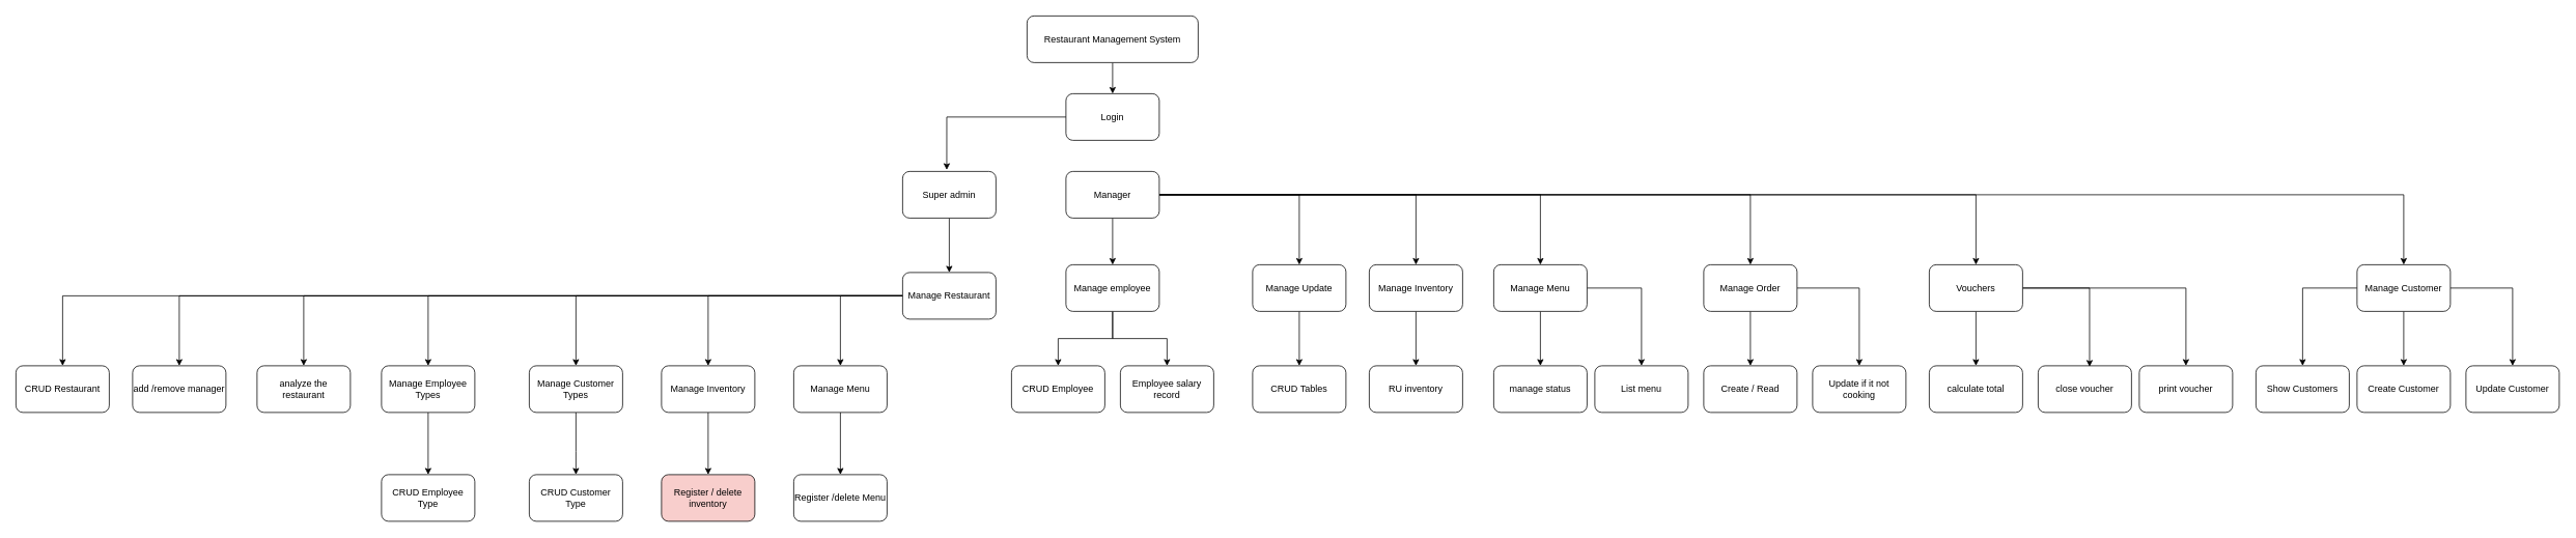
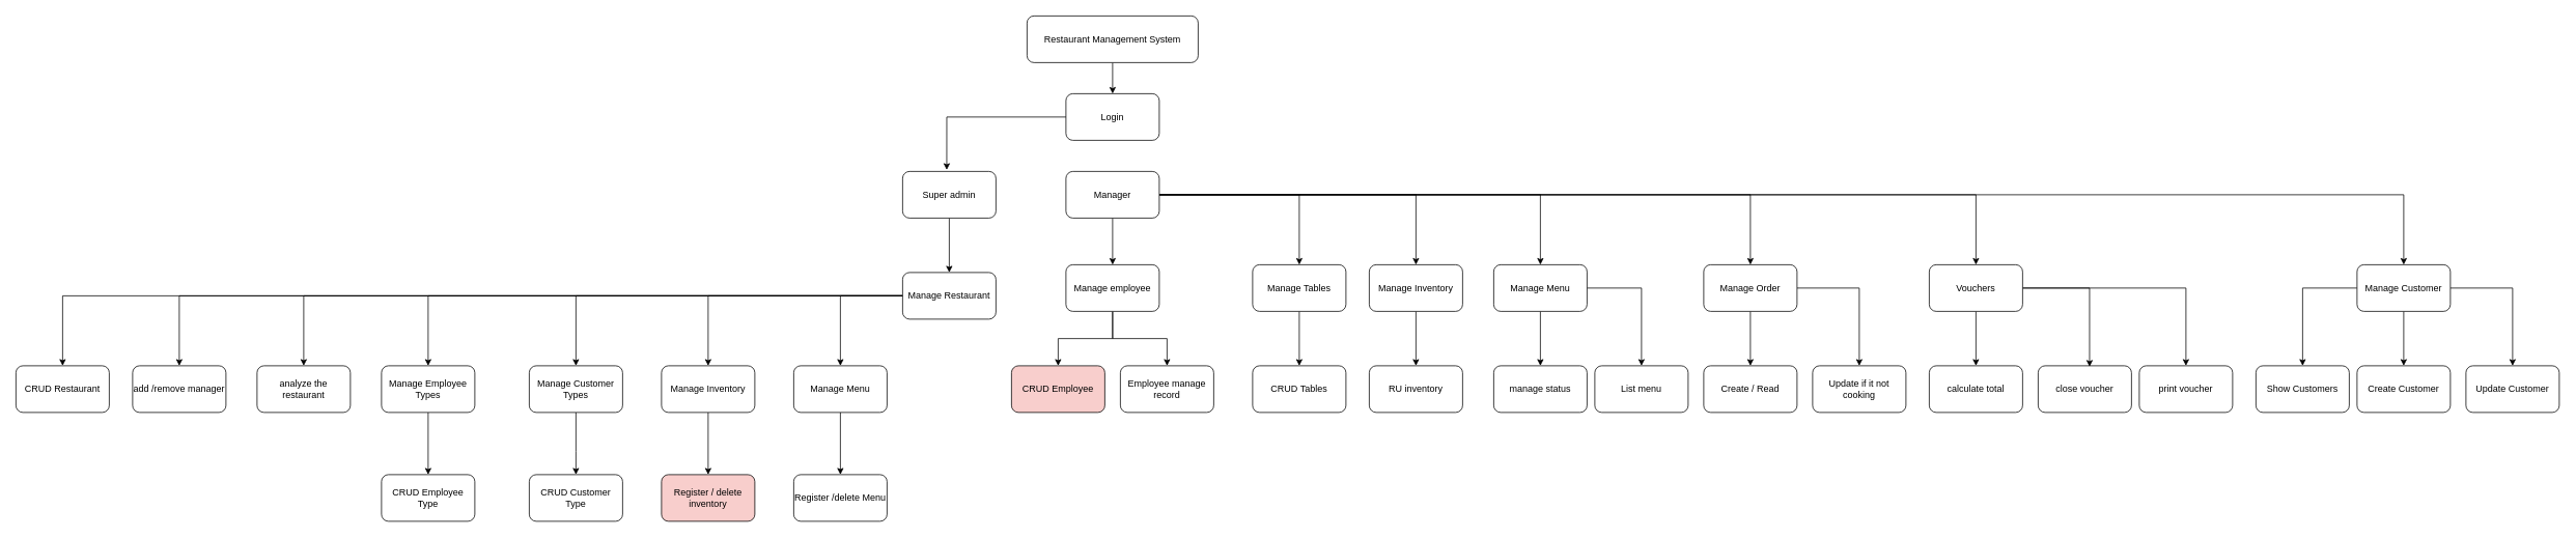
  <mxCell id="0" />
  <mxCell id="1" parent="0" />
  <mxCell id="2" value="" style="edgeStyle=orthogonalEdgeStyle;rounded=0;orthogonalLoop=1;jettySize=auto;html=1;" parent="1" source="3" target="16" edge="1"><mxGeometry relative="1" as="geometry" /></mxCell>
  <mxCell id="3" value="Restaurant Management System" style="rounded=1;whiteSpace=wrap;html=1;" parent="1" vertex="1"><mxGeometry x="1320" y="20" width="220" height="60" as="geometry" /></mxCell>
  <mxCell id="4" style="edgeStyle=orthogonalEdgeStyle;rounded=0;orthogonalLoop=1;jettySize=auto;html=1;" parent="1" source="5" target="13" edge="1"><mxGeometry relative="1" as="geometry" /></mxCell>
  <mxCell id="5" value="Super admin" style="rounded=1;whiteSpace=wrap;html=1;" parent="1" vertex="1"><mxGeometry x="1160" y="220" width="120" height="60" as="geometry" /></mxCell>
  <mxCell id="6" value="" style="edgeStyle=orthogonalEdgeStyle;rounded=0;orthogonalLoop=1;jettySize=auto;html=1;" parent="1" source="13" target="14" edge="1"><mxGeometry relative="1" as="geometry" /></mxCell>
  <mxCell id="7" style="edgeStyle=orthogonalEdgeStyle;rounded=0;orthogonalLoop=1;jettySize=auto;html=1;" parent="1" source="13" target="15" edge="1"><mxGeometry relative="1" as="geometry" /></mxCell>
  <mxCell id="8" style="edgeStyle=orthogonalEdgeStyle;rounded=0;orthogonalLoop=1;jettySize=auto;html=1;entryX=0.5;entryY=0;entryDx=0;entryDy=0;" parent="1" source="13" target="31" edge="1"><mxGeometry relative="1" as="geometry"><mxPoint x="1000" y="510" as="targetPoint" /></mxGeometry></mxCell>
  <mxCell id="9" style="edgeStyle=orthogonalEdgeStyle;rounded=0;orthogonalLoop=1;jettySize=auto;html=1;" parent="1" source="13" target="43" edge="1"><mxGeometry relative="1" as="geometry"><mxPoint x="1280" y="490" as="targetPoint" /></mxGeometry></mxCell>
  <mxCell id="10" style="edgeStyle=orthogonalEdgeStyle;rounded=0;orthogonalLoop=1;jettySize=auto;html=1;" parent="1" source="13" target="46" edge="1"><mxGeometry relative="1" as="geometry"><mxPoint x="1270" y="480" as="targetPoint" /></mxGeometry></mxCell>
  <mxCell id="11" style="edgeStyle=orthogonalEdgeStyle;rounded=0;orthogonalLoop=1;jettySize=auto;html=1;" parent="1" source="13" target="52" edge="1"><mxGeometry relative="1" as="geometry"><mxPoint x="1280" y="480" as="targetPoint" /></mxGeometry></mxCell>
  <mxCell id="12" style="edgeStyle=orthogonalEdgeStyle;rounded=0;orthogonalLoop=1;jettySize=auto;html=1;" parent="1" source="13" target="60" edge="1"><mxGeometry relative="1" as="geometry" /></mxCell>
  <mxCell id="13" value="Manage Restaurant" style="rounded=1;whiteSpace=wrap;html=1;" parent="1" vertex="1"><mxGeometry x="1160" y="350" width="120" height="60" as="geometry" /></mxCell>
  <mxCell id="14" value="add /remove manager" style="whiteSpace=wrap;html=1;rounded=1;" parent="1" vertex="1"><mxGeometry x="170" y="470" width="120" height="60" as="geometry" /></mxCell>
  <mxCell id="15" value="analyze the restaurant" style="rounded=1;whiteSpace=wrap;html=1;" parent="1" vertex="1"><mxGeometry x="330" y="470" width="120" height="60" as="geometry" /></mxCell>
  <mxCell id="16" value="Login" style="rounded=1;whiteSpace=wrap;html=1;" parent="1" vertex="1"><mxGeometry x="1370" y="120" width="120" height="60" as="geometry" /></mxCell>
  <mxCell id="17" style="edgeStyle=orthogonalEdgeStyle;rounded=0;orthogonalLoop=1;jettySize=auto;html=1;entryX=0.473;entryY=-0.033;entryDx=0;entryDy=0;entryPerimeter=0;" parent="1" source="16" target="5" edge="1"><mxGeometry relative="1" as="geometry" /></mxCell>
  <mxCell id="18" style="edgeStyle=orthogonalEdgeStyle;rounded=0;orthogonalLoop=1;jettySize=auto;html=1;" parent="1" source="25" target="35" edge="1"><mxGeometry relative="1" as="geometry" /></mxCell>
  <mxCell id="19" style="edgeStyle=orthogonalEdgeStyle;rounded=0;orthogonalLoop=1;jettySize=auto;html=1;" parent="1" source="25" target="28" edge="1"><mxGeometry relative="1" as="geometry" /></mxCell>
  <mxCell id="20" style="edgeStyle=orthogonalEdgeStyle;rounded=0;orthogonalLoop=1;jettySize=auto;html=1;entryX=0.5;entryY=0;entryDx=0;entryDy=0;" parent="1" source="25" target="30" edge="1"><mxGeometry relative="1" as="geometry"><mxPoint x="1820" y="300" as="targetPoint" /></mxGeometry></mxCell>
  <mxCell id="21" style="edgeStyle=orthogonalEdgeStyle;rounded=0;orthogonalLoop=1;jettySize=auto;html=1;" parent="1" source="25" target="49" edge="1"><mxGeometry relative="1" as="geometry" /></mxCell>
  <mxCell id="22" style="edgeStyle=orthogonalEdgeStyle;rounded=0;orthogonalLoop=1;jettySize=auto;html=1;entryX=0.5;entryY=0;entryDx=0;entryDy=0;" parent="1" source="25" target="56" edge="1"><mxGeometry relative="1" as="geometry"><mxPoint x="2550" y="350" as="targetPoint" /></mxGeometry></mxCell>
  <mxCell id="23" style="edgeStyle=orthogonalEdgeStyle;rounded=0;orthogonalLoop=1;jettySize=auto;html=1;" parent="1" source="25" target="64" edge="1"><mxGeometry relative="1" as="geometry"><mxPoint x="2920" y="340" as="targetPoint" /></mxGeometry></mxCell>
  <mxCell id="24" style="edgeStyle=orthogonalEdgeStyle;rounded=0;orthogonalLoop=1;jettySize=auto;html=1;" parent="1" source="25" target="70" edge="1"><mxGeometry relative="1" as="geometry"><mxPoint x="3302.286" y="350" as="targetPoint" /></mxGeometry></mxCell>
  <mxCell id="25" value="Manager" style="rounded=1;whiteSpace=wrap;html=1;" parent="1" vertex="1"><mxGeometry x="1370" y="220" width="120" height="60" as="geometry" /></mxCell>
  <mxCell id="26" value="" style="edgeStyle=orthogonalEdgeStyle;rounded=0;orthogonalLoop=1;jettySize=auto;html=1;" parent="1" source="28" target="39" edge="1"><mxGeometry relative="1" as="geometry" /></mxCell>
  <mxCell id="27" style="edgeStyle=orthogonalEdgeStyle;rounded=0;orthogonalLoop=1;jettySize=auto;html=1;" parent="1" source="28" target="40" edge="1"><mxGeometry relative="1" as="geometry" /></mxCell>
  <mxCell id="28" value="Manage employee" style="whiteSpace=wrap;html=1;rounded=1;" parent="1" vertex="1"><mxGeometry x="1370" y="340" width="120" height="60" as="geometry" /></mxCell>
  <mxCell id="29" value="" style="edgeStyle=orthogonalEdgeStyle;rounded=0;orthogonalLoop=1;jettySize=auto;html=1;" parent="1" source="30" target="41" edge="1"><mxGeometry relative="1" as="geometry" /></mxCell>
- <mxCell id="30" value="Manage Update" style="rounded=1;whiteSpace=wrap;html=1;" parent="1" vertex="1"><mxGeometry x="1610" y="340" width="120" height="60" as="geometry" /></mxCell>
+ <mxCell id="30" value="Manage Tables" style="rounded=1;whiteSpace=wrap;html=1;" parent="1" vertex="1"><mxGeometry x="1610" y="340" width="120" height="60" as="geometry" /></mxCell>
  <mxCell id="31" value="CRUD Restaurant" style="rounded=1;whiteSpace=wrap;html=1;" parent="1" vertex="1"><mxGeometry x="20" y="470" width="120" height="60" as="geometry" /></mxCell>
  <mxCell id="32" style="edgeStyle=orthogonalEdgeStyle;rounded=0;orthogonalLoop=1;jettySize=auto;html=1;" parent="1" source="35" target="36" edge="1"><mxGeometry relative="1" as="geometry" /></mxCell>
  <mxCell id="33" style="edgeStyle=orthogonalEdgeStyle;rounded=0;orthogonalLoop=1;jettySize=auto;html=1;" parent="1" source="35" target="37" edge="1"><mxGeometry relative="1" as="geometry" /></mxCell>
  <mxCell id="34" style="edgeStyle=orthogonalEdgeStyle;rounded=0;orthogonalLoop=1;jettySize=auto;html=1;" parent="1" source="35" target="38" edge="1"><mxGeometry relative="1" as="geometry"><mxPoint x="2970" y="500" as="targetPoint" /></mxGeometry></mxCell>
  <mxCell id="35" value="Manage Customer" style="rounded=1;whiteSpace=wrap;html=1;" parent="1" vertex="1"><mxGeometry x="3030" y="340" width="120" height="60" as="geometry" /></mxCell>
  <mxCell id="36" value="Create Customer" style="rounded=1;whiteSpace=wrap;html=1;" parent="1" vertex="1"><mxGeometry x="3030" y="470" width="120" height="60" as="geometry" /></mxCell>
  <mxCell id="37" value="Update Customer" style="rounded=1;whiteSpace=wrap;html=1;" parent="1" vertex="1"><mxGeometry x="3170" y="470" width="120" height="60" as="geometry" /></mxCell>
  <mxCell id="38" value="Show Customers" style="rounded=1;whiteSpace=wrap;html=1;" parent="1" vertex="1"><mxGeometry x="2900" y="470" width="120" height="60" as="geometry" /></mxCell>
- <mxCell id="39" value="CRUD Employee" style="rounded=1;whiteSpace=wrap;html=1;" parent="1" vertex="1"><mxGeometry x="1300" y="470" width="120" height="60" as="geometry" /></mxCell>
- <mxCell id="40" value="Employee salary record" style="rounded=1;whiteSpace=wrap;html=1;" parent="1" vertex="1"><mxGeometry x="1440" y="470" width="120" height="60" as="geometry" /></mxCell>
+ <mxCell id="39" value="CRUD Employee" style="rounded=1;whiteSpace=wrap;html=1;fillColor=#f8cecc;" parent="1" vertex="1"><mxGeometry x="1300" y="470" width="120" height="60" as="geometry" /></mxCell>
+ <mxCell id="40" value="Employee manage record" style="rounded=1;whiteSpace=wrap;html=1;" parent="1" vertex="1"><mxGeometry x="1440" y="470" width="120" height="60" as="geometry" /></mxCell>
  <mxCell id="41" value="CRUD Tables" style="whiteSpace=wrap;html=1;rounded=1;" parent="1" vertex="1"><mxGeometry x="1610" y="470" width="120" height="60" as="geometry" /></mxCell>
  <mxCell id="42" style="edgeStyle=orthogonalEdgeStyle;rounded=0;orthogonalLoop=1;jettySize=auto;html=1;" parent="1" source="43" target="44" edge="1"><mxGeometry relative="1" as="geometry"><mxPoint x="680" y="590" as="targetPoint" /></mxGeometry></mxCell>
  <mxCell id="43" value="Manage Employee Types" style="rounded=1;whiteSpace=wrap;html=1;" parent="1" vertex="1"><mxGeometry x="490" y="470" width="120" height="60" as="geometry" /></mxCell>
  <mxCell id="44" value="CRUD Employee Type" style="rounded=1;whiteSpace=wrap;html=1;" parent="1" vertex="1"><mxGeometry x="490" y="610" width="120" height="60" as="geometry" /></mxCell>
  <mxCell id="45" style="edgeStyle=orthogonalEdgeStyle;rounded=0;orthogonalLoop=1;jettySize=auto;html=1;entryX=0.5;entryY=0;entryDx=0;entryDy=0;" parent="1" source="46" target="47" edge="1"><mxGeometry relative="1" as="geometry"><mxPoint x="700" y="570" as="targetPoint" /><Array as="points"><mxPoint x="740" y="580" /><mxPoint x="740" y="580" /></Array></mxGeometry></mxCell>
  <mxCell id="46" value="Manage Customer Types" style="rounded=1;whiteSpace=wrap;html=1;" parent="1" vertex="1"><mxGeometry x="680" y="470" width="120" height="60" as="geometry" /></mxCell>
  <mxCell id="47" value="CRUD Customer Type" style="rounded=1;whiteSpace=wrap;html=1;" parent="1" vertex="1"><mxGeometry x="680" y="610" width="120" height="60" as="geometry" /></mxCell>
  <mxCell id="48" value="" style="edgeStyle=orthogonalEdgeStyle;rounded=0;orthogonalLoop=1;jettySize=auto;html=1;" parent="1" source="49" target="50" edge="1"><mxGeometry relative="1" as="geometry" /></mxCell>
  <mxCell id="49" value="Manage Inventory" style="rounded=1;whiteSpace=wrap;html=1;" parent="1" vertex="1"><mxGeometry x="1760" y="340" width="120" height="60" as="geometry" /></mxCell>
  <mxCell id="50" value="RU inventory" style="whiteSpace=wrap;html=1;rounded=1;" parent="1" vertex="1"><mxGeometry x="1760" y="470" width="120" height="60" as="geometry" /></mxCell>
  <mxCell id="51" value="" style="edgeStyle=orthogonalEdgeStyle;rounded=0;orthogonalLoop=1;jettySize=auto;html=1;" parent="1" source="52" target="53" edge="1"><mxGeometry relative="1" as="geometry" /></mxCell>
  <mxCell id="52" value="Manage Inventory" style="rounded=1;whiteSpace=wrap;html=1;" parent="1" vertex="1"><mxGeometry x="850" y="470" width="120" height="60" as="geometry" /></mxCell>
  <mxCell id="53" value="Register / delete inventory" style="whiteSpace=wrap;html=1;rounded=1;fillColor=#f8cecc;" parent="1" vertex="1"><mxGeometry x="850" y="610" width="120" height="60" as="geometry" /></mxCell>
  <mxCell id="54" value="" style="edgeStyle=orthogonalEdgeStyle;rounded=0;orthogonalLoop=1;jettySize=auto;html=1;" parent="1" source="56" target="57" edge="1"><mxGeometry relative="1" as="geometry" /></mxCell>
  <mxCell id="55" style="edgeStyle=orthogonalEdgeStyle;rounded=0;orthogonalLoop=1;jettySize=auto;html=1;entryX=0.5;entryY=0;entryDx=0;entryDy=0;" parent="1" source="56" target="58" edge="1"><mxGeometry relative="1" as="geometry"><mxPoint x="2090" y="470" as="targetPoint" /></mxGeometry></mxCell>
  <mxCell id="56" value="Manage Menu" style="rounded=1;whiteSpace=wrap;html=1;" parent="1" vertex="1"><mxGeometry x="1920" y="340" width="120" height="60" as="geometry" /></mxCell>
  <mxCell id="57" value="manage status" style="whiteSpace=wrap;html=1;rounded=1;" parent="1" vertex="1"><mxGeometry x="1920" y="470" width="120" height="60" as="geometry" /></mxCell>
  <mxCell id="58" value="List menu" style="rounded=1;whiteSpace=wrap;html=1;" parent="1" vertex="1"><mxGeometry x="2050" y="470" width="120" height="60" as="geometry" /></mxCell>
  <mxCell id="59" value="" style="edgeStyle=orthogonalEdgeStyle;rounded=0;orthogonalLoop=1;jettySize=auto;html=1;" parent="1" source="60" target="61" edge="1"><mxGeometry relative="1" as="geometry" /></mxCell>
  <mxCell id="60" value="Manage Menu" style="rounded=1;whiteSpace=wrap;html=1;" parent="1" vertex="1"><mxGeometry x="1020" y="470" width="120" height="60" as="geometry" /></mxCell>
  <mxCell id="61" value="Register /delete Menu" style="whiteSpace=wrap;html=1;rounded=1;" parent="1" vertex="1"><mxGeometry x="1020" y="610" width="120" height="60" as="geometry" /></mxCell>
  <mxCell id="62" style="edgeStyle=orthogonalEdgeStyle;rounded=0;orthogonalLoop=1;jettySize=auto;html=1;" parent="1" source="64" target="65" edge="1"><mxGeometry relative="1" as="geometry" /></mxCell>
  <mxCell id="63" style="edgeStyle=orthogonalEdgeStyle;rounded=0;orthogonalLoop=1;jettySize=auto;html=1;" parent="1" source="64" target="66" edge="1"><mxGeometry relative="1" as="geometry"><mxPoint x="2400" y="470" as="targetPoint" /></mxGeometry></mxCell>
  <mxCell id="64" value="Manage Order" style="rounded=1;whiteSpace=wrap;html=1;" parent="1" vertex="1"><mxGeometry x="2190" y="340" width="120" height="60" as="geometry" /></mxCell>
  <mxCell id="65" value="Create / Read" style="rounded=1;whiteSpace=wrap;html=1;" parent="1" vertex="1"><mxGeometry x="2190" y="470" width="120" height="60" as="geometry" /></mxCell>
  <mxCell id="66" value="Update if it not cooking" style="rounded=1;whiteSpace=wrap;html=1;" parent="1" vertex="1"><mxGeometry x="2330" y="470" width="120" height="60" as="geometry" /></mxCell>
  <mxCell id="67" style="edgeStyle=orthogonalEdgeStyle;rounded=0;orthogonalLoop=1;jettySize=auto;html=1;" parent="1" source="70" target="71" edge="1"><mxGeometry relative="1" as="geometry" /></mxCell>
  <mxCell id="68" style="edgeStyle=orthogonalEdgeStyle;rounded=0;orthogonalLoop=1;jettySize=auto;html=1;entryX=0.551;entryY=0.019;entryDx=0;entryDy=0;entryPerimeter=0;" parent="1" source="70" target="72" edge="1"><mxGeometry relative="1" as="geometry"><mxPoint x="2680" y="470" as="targetPoint" /></mxGeometry></mxCell>
  <mxCell id="69" style="edgeStyle=orthogonalEdgeStyle;rounded=0;orthogonalLoop=1;jettySize=auto;html=1;entryX=0.5;entryY=0;entryDx=0;entryDy=0;" parent="1" source="70" target="73" edge="1"><mxGeometry relative="1" as="geometry"><mxPoint x="2790" y="470" as="targetPoint" /><Array as="points"><mxPoint x="2810" y="370" /></Array></mxGeometry></mxCell>
  <mxCell id="70" value="Vouchers" style="rounded=1;whiteSpace=wrap;html=1;" parent="1" vertex="1"><mxGeometry x="2479.996" y="340" width="120" height="60" as="geometry" /></mxCell>
  <mxCell id="71" value="calculate total" style="rounded=1;whiteSpace=wrap;html=1;" parent="1" vertex="1"><mxGeometry x="2480" y="470" width="120" height="60" as="geometry" /></mxCell>
  <mxCell id="72" value="close voucher" style="rounded=1;whiteSpace=wrap;html=1;" parent="1" vertex="1"><mxGeometry x="2620" y="470" width="120" height="60" as="geometry" /></mxCell>
  <mxCell id="73" value="print voucher" style="rounded=1;whiteSpace=wrap;html=1;" parent="1" vertex="1"><mxGeometry x="2750" y="470" width="120" height="60" as="geometry" /></mxCell>
